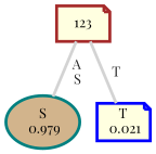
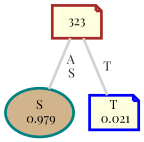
  graph {
    ranksep="0 equally"
    splines=straight
    fontname="Playfair Display"
    node [fillcolor=lightyellow fontcolor=black fontname="Playfair Display" penwidth=3 shape=note style="filled, rounded"]
    edge [color=lightgray fontcolor=grey14 fontname="Playfair Display" fontweight=bold penwidth=3]
    n1 [color=teal fillcolor=tan label="S\n 0.979" shape=ellipse]
-   n2 [color=brown label=123]
+   n2 [color=brown label=323]
    n3 [color=blue label="T\n 0.021"]
    subgraph sub_1 {
      rank=same
    }
    n2 -- n1 [label=" A\n S"]
    n2 -- n3 [label=" T"]
  }
